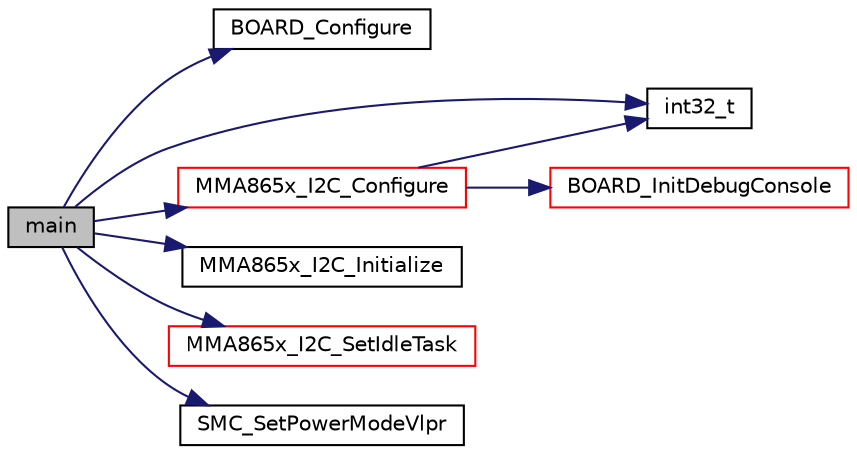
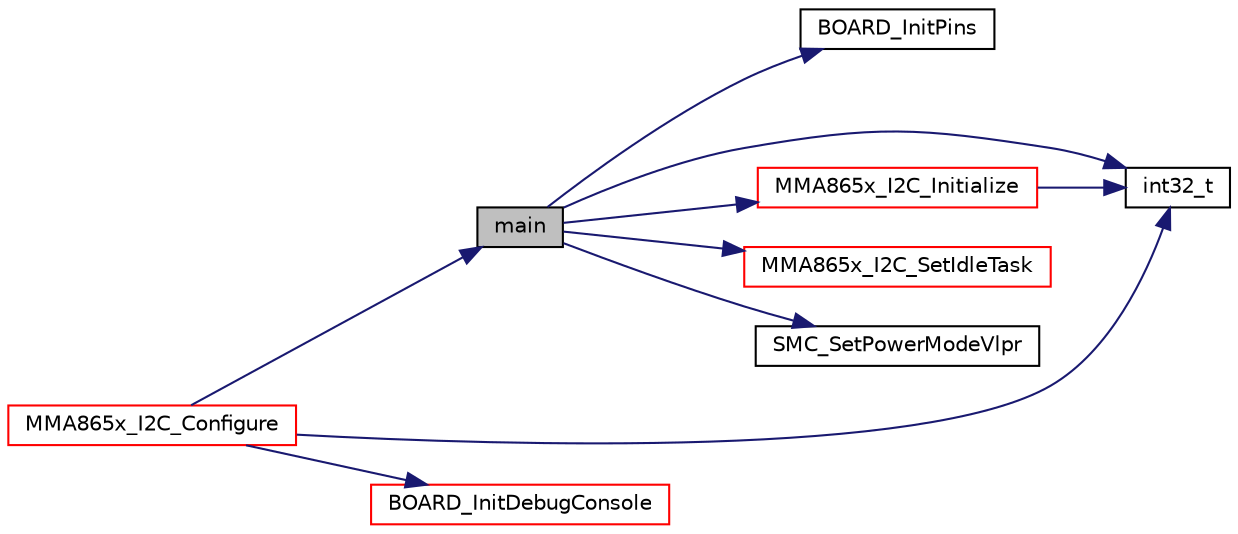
  digraph {
    rankdir=LR
    node [color=black fillcolor=white fontname=Helvetica fontsize=10 shape=record style=filled]
    edge [color=midnightblue fontname=Helvetica fontsize=10 labelfontname=Helvetica labelfontsize=10 style=solid]
    n1 [fillcolor=grey75 fontcolor=black height=0.2 label=main width=0.4]
-   n2 [height=0.2 label=BOARD_Configure width=0.4]
+   n2 [height=0.2 label=BOARD_InitPins width=0.4]
    n3 [height=0.2 label=int32_t width=0.4]
    n4 [color=red height=0.2 label=MMA865x_I2C_Configure width=0.4]
-   n5 [height=0.2 label=MMA865x_I2C_Initialize width=0.4]
+   n5 [color=red height=0.2 label=MMA865x_I2C_Initialize width=0.4]
    n6 [color=red height=0.2 label=MMA865x_I2C_SetIdleTask width=0.4]
    n7 [height=0.2 label=SMC_SetPowerModeVlpr width=0.4]
    n8 [color=red height=0.2 label=BOARD_InitDebugConsole width=0.4]
    n1 -> n2
    n1 -> n3
-   n1 -> n4
+   n4 -> n1
    n1 -> n5
    n1 -> n6
    n1 -> n7
    n4 -> n3
    n4 -> n8
+   n5 -> n3
  }
